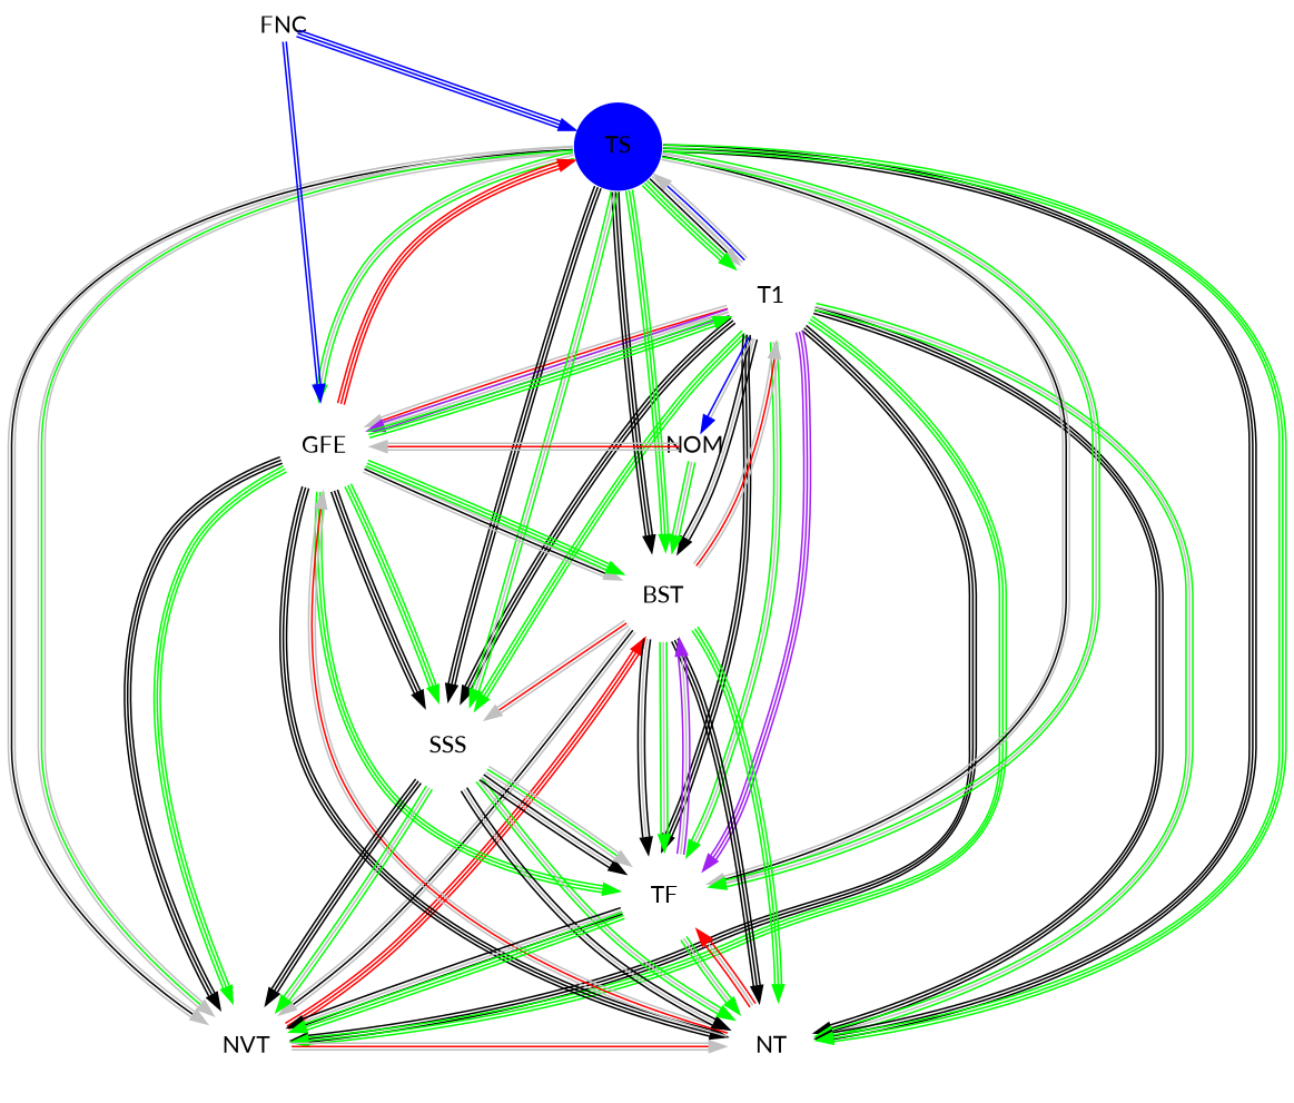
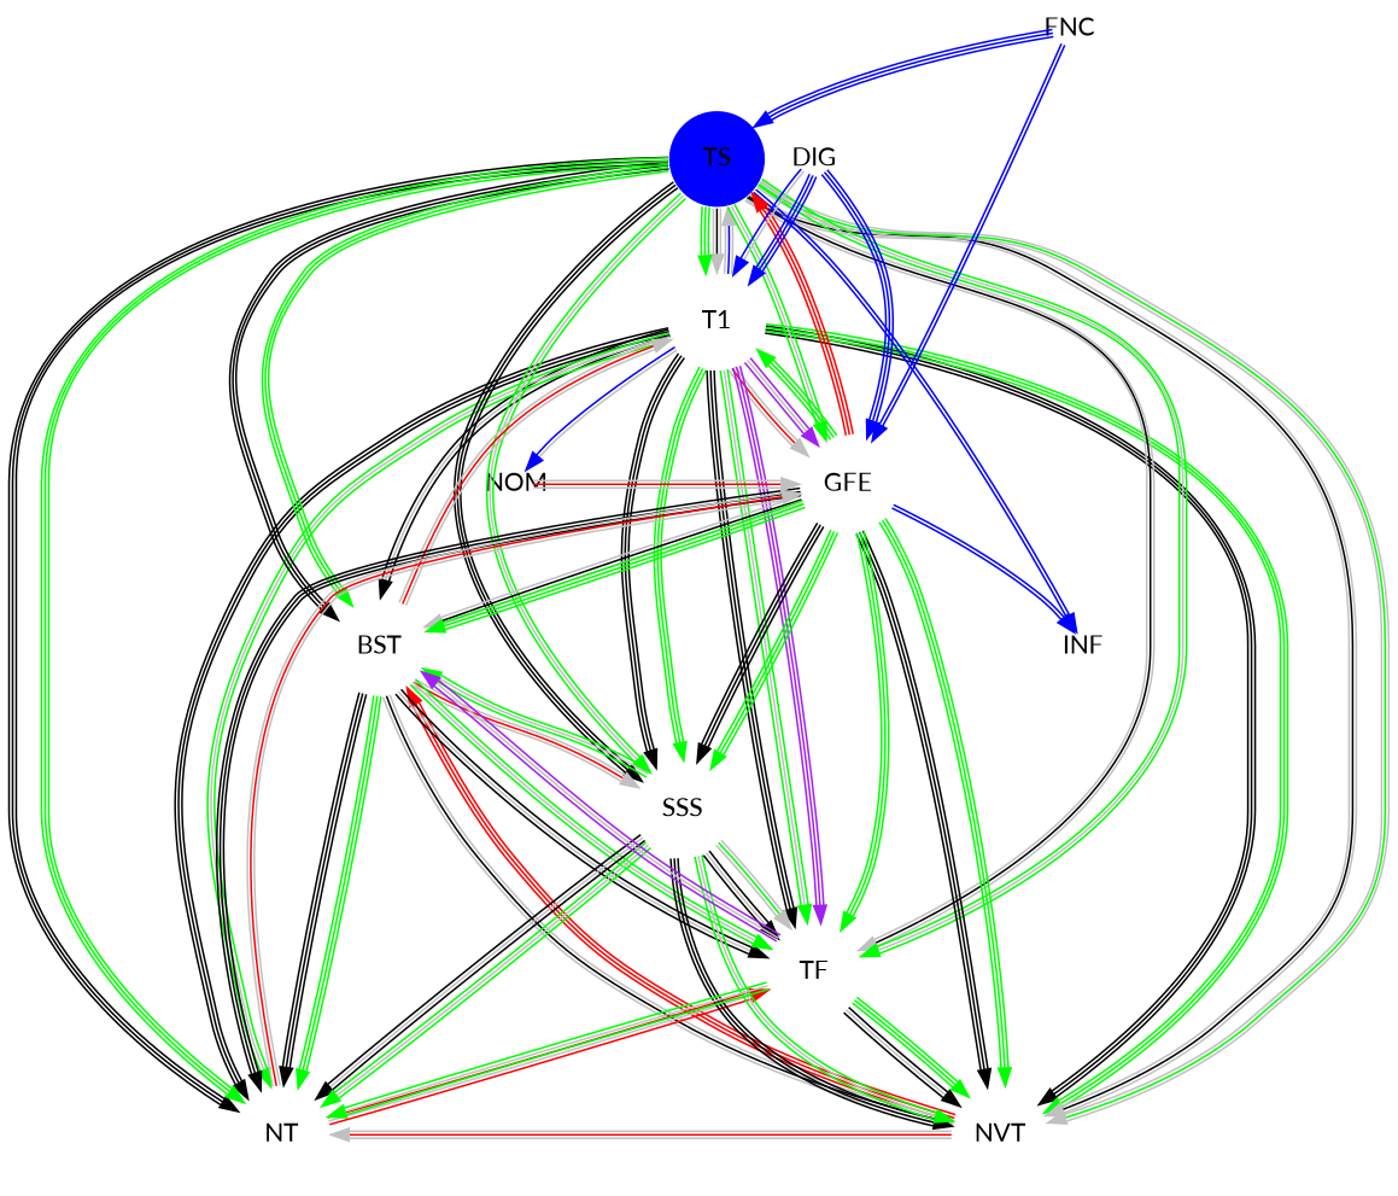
  digraph {
    fontname=Lato
    node [color=white fixedsize=true fontname=Lato shape=circle]
    edge [color="black:black:black" fontname=Lato]
    n1 [label=T1 width=.75]
    TS [fillcolor=blue style=filled width=.75]
    NVT [width=.75]
    BST [width=.75]
    GFE [width=.75]
    NT [width=.75]
    SSS [width=.75]
    TF [width=.75]
    NOM [width=0.25]
+   INF [width=0.25]
    FNC [width=0.25]
+   DIG [width=0.25]
    n1 -> TS [color="gray:blue:gray" constraint=false]
    n1 -> NVT
    n1 -> NVT [color="green:green:green"]
    n1 -> BST [color="black:gray:black"]
    n1 -> GFE [color="gray:red:gray" constraint=false]
    n1 -> GFE [color="purple:gray:purple"]
    n1 -> NT
    n1 -> NT [color="green:gray:green"]
    n1 -> SSS
    n1 -> SSS [color="green:green:green"]
    n1 -> TF
    n1 -> TF [color="green:gray:green"]
    n1 -> TF [color="purple:purple:purple"]
    n1 -> NOM [color="blue:gray"]
    TS -> n1 [color="gray:black:gray"]
    TS -> n1 [color="green:green:green"]
    TS -> NVT [color="gray:black:gray"]
    TS -> NVT [color="gray:green:gray"]
    TS -> BST
    TS -> BST [color="green:green:green"]
    TS -> GFE [color="green:gray:green"]
    TS -> NT
    TS -> NT [color="green:green:green"]
    TS -> SSS
    TS -> SSS [color="green:gray:green"]
    TS -> TF [color="gray:black:gray"]
    TS -> TF [color="green:gray:green"]
+   TS -> INF [color="blue:blue"]
    NVT -> BST [color="red:red:red" constraint=false]
    NVT -> NT [color="gray:red:gray" constraint=false]
    BST -> n1 [color="gray:red:gray" constraint=false]
    BST -> NVT [color="gray:black:gray"]
    BST -> NT
    BST -> NT [color="green:green:green"]
    BST -> SSS [color="gray:red:gray" constriant=false]
    BST -> TF [color="black:gray:black"]
    BST -> TF [color="green:gray:green"]
    GFE -> n1 [color="green:green:green"]
    GFE -> TS [color="red:red:red" constraint=false]
    GFE -> NVT
    GFE -> NVT [color="green:green:green"]
    GFE -> BST [color="gray:black:gray"]
    GFE -> BST [color="green:green:green"]
    GFE -> NT
    GFE -> SSS
    GFE -> SSS [color="green:green:green"]
    GFE -> TF [color="green:green:green"]
+   GFE -> INF [color="blue:blue"]
    NT -> GFE [color="gray:red:gray" constraint=false]
    NT -> TF [color="red:gray:red" constraint=false]
    SSS -> NVT
    SSS -> NVT [color="green:gray:green"]
-   NOM -> BST [color="green:gray:green"]
+   SSS -> BST [color="green:gray:green"]
    SSS -> NT [color="black:gray:black"]
    SSS -> NT [color="green:gray:green"]
    SSS -> TF [color="black:gray:black"]
    SSS -> TF [color="gray:green:gray"]
    TF -> NVT [color="black:gray:black"]
    TF -> NVT [color="green:green:green"]
    TF -> BST [color="purple:gray:purple"]
    TF -> NT [color="green:gray:green"]
    NOM -> GFE [color="gray:red:gray" constraint=false]
    FNC -> TS [color="blue:blue:blue"]
    FNC -> GFE [color="blue:blue"]
+   DIG -> n1 [color="blue:gray"]
+   DIG -> n1 [color="blue:blue:blue"]
+   DIG -> GFE [color="blue:blue:blue"]
  }
